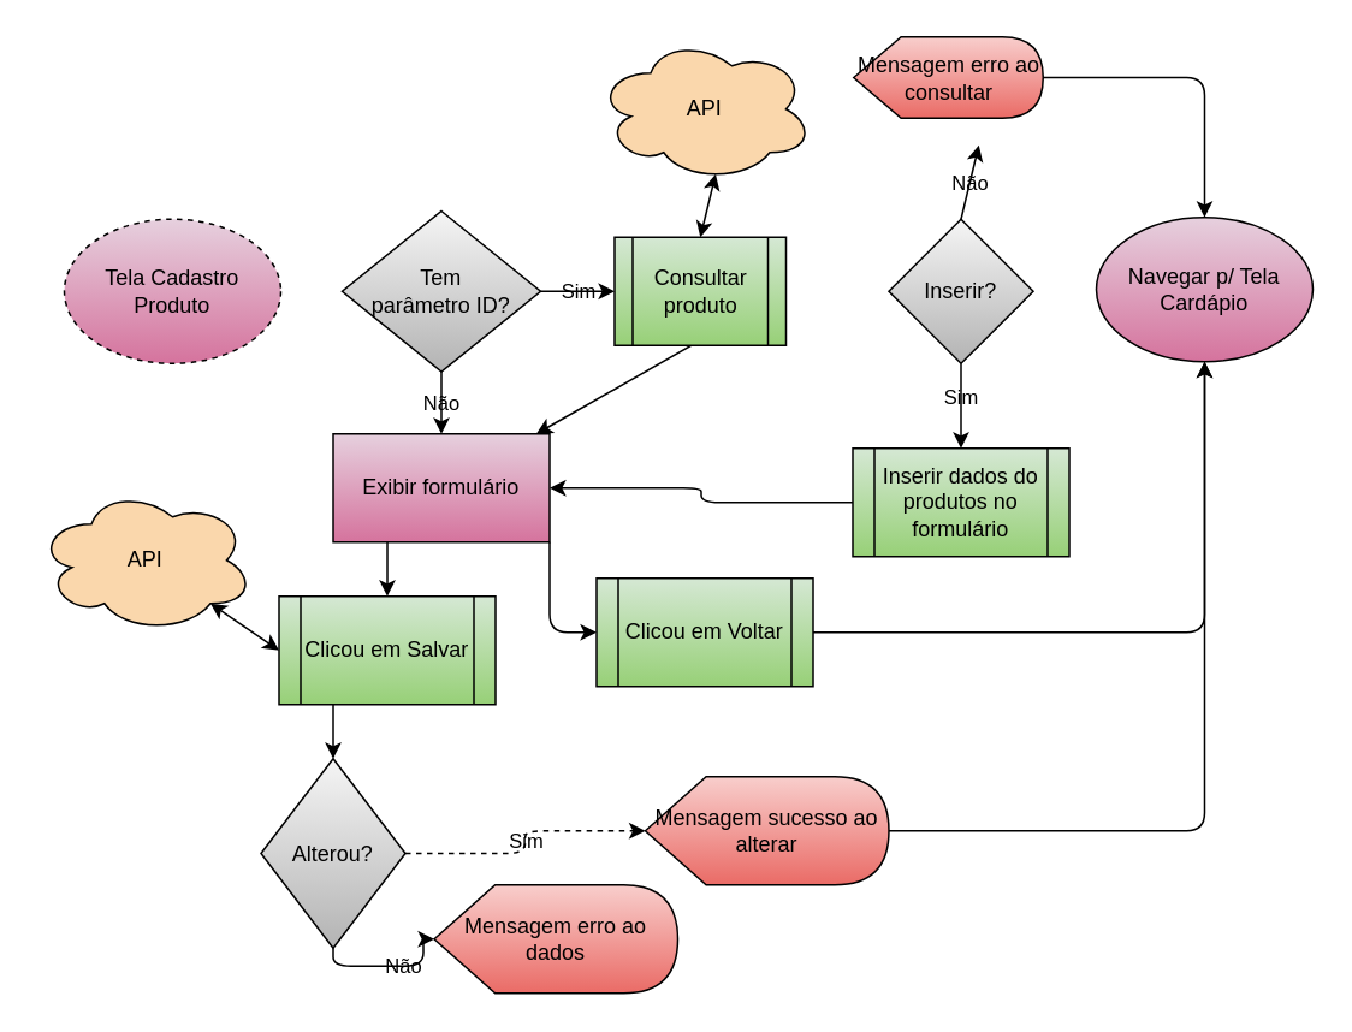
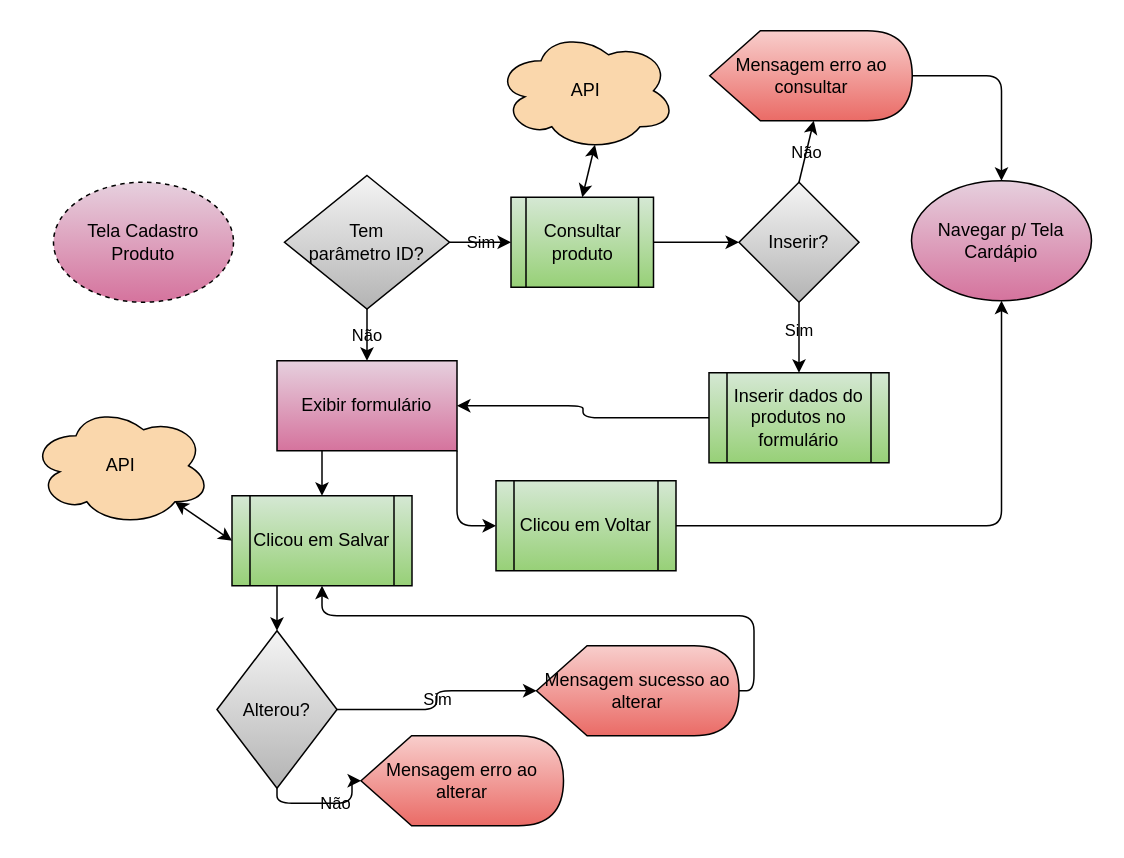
  <mxCell id="0" />
  <mxCell id="1" parent="0" />
  <mxCell id="2" value="Tela Cadastro Produto" style="ellipse;whiteSpace=wrap;html=1;fillColor=#e6d0de;strokeColor=#000000;fontStyle=0;gradientColor=#d5739d;fontColor=#000000;dashed=1;" parent="1" vertex="1"><mxGeometry x="35" y="121" width="120" height="80" as="geometry" /></mxCell>
- <mxCell id="3" style="edgeStyle=none;html=1;exitX=1;exitY=0.5;exitDx=0;exitDy=0;strokeColor=#000000;" parent="1" source="4" target="12" edge="1"><mxGeometry relative="1" as="geometry" /></mxCell>
+ <mxCell id="3" style="edgeStyle=none;html=1;exitX=1;exitY=0.5;exitDx=0;exitDy=0;entryX=0;entryY=0.5;entryDx=0;entryDy=0;strokeColor=#000000;" parent="1" source="4" target="13" edge="1"><mxGeometry relative="1" as="geometry" /></mxCell>
  <mxCell id="4" value="Consultar produto" style="shape=process;whiteSpace=wrap;html=1;backgroundOutline=1;fillColor=#d5e8d4;gradientColor=#97d077;strokeColor=#000000;fontColor=#000000;" parent="1" vertex="1"><mxGeometry x="340" y="131" width="95" height="60" as="geometry" /></mxCell>
  <mxCell id="5" style="edgeStyle=none;html=1;exitX=0.55;exitY=0.95;exitDx=0;exitDy=0;exitPerimeter=0;entryX=0.5;entryY=0;entryDx=0;entryDy=0;startArrow=classic;startFill=1;strokeColor=#000000;" parent="1" source="6" target="4" edge="1"><mxGeometry relative="1" as="geometry" /></mxCell>
  <mxCell id="6" value="API" style="ellipse;shape=cloud;whiteSpace=wrap;html=1;fillColor=#fad7ac;strokeColor=#000000;fontColor=#000000;" parent="1" vertex="1"><mxGeometry x="330" y="20" width="120" height="80" as="geometry" /></mxCell>
  <mxCell id="7" value="Sim" style="edgeStyle=none;html=1;exitX=1;exitY=0.5;exitDx=0;exitDy=0;entryX=0;entryY=0.5;entryDx=0;entryDy=0;strokeColor=#000000;labelBackgroundColor=none;fontColor=#000000;" parent="1" source="9" target="4" edge="1"><mxGeometry relative="1" as="geometry" /></mxCell>
  <mxCell id="8" value="Não" style="edgeStyle=none;html=1;exitX=0.5;exitY=1;exitDx=0;exitDy=0;entryX=0.5;entryY=0;entryDx=0;entryDy=0;strokeColor=#000000;labelBackgroundColor=none;fontColor=#000000;" parent="1" source="9" target="12" edge="1"><mxGeometry relative="1" as="geometry"><mxPoint x="244" y="240" as="targetPoint" /></mxGeometry></mxCell>
  <mxCell id="9" value="Tem&lt;br&gt;parâmetro ID?" style="rhombus;whiteSpace=wrap;html=1;fillColor=#f5f5f5;gradientColor=#b3b3b3;strokeColor=#000000;fontColor=#000000;" parent="1" vertex="1"><mxGeometry x="189" y="116.5" width="110" height="89" as="geometry" /></mxCell>
  <mxCell id="10" style="edgeStyle=orthogonalEdgeStyle;html=1;exitX=1;exitY=1;exitDx=0;exitDy=0;entryX=0;entryY=0.5;entryDx=0;entryDy=0;strokeColor=#000000;" parent="1" source="12" target="22" edge="1"><mxGeometry relative="1" as="geometry" /></mxCell>
  <mxCell id="11" style="edgeStyle=orthogonalEdgeStyle;html=1;exitX=0.25;exitY=1;exitDx=0;exitDy=0;strokeColor=#000000;" parent="1" source="12" target="25" edge="1"><mxGeometry relative="1" as="geometry" /></mxCell>
  <mxCell id="12" value="Exibir formulário" style="whiteSpace=wrap;html=1;fillColor=#e6d0de;strokeColor=#000000;fontColor=#000000;fontStyle=0;gradientColor=#d5739d;" parent="1" vertex="1"><mxGeometry x="184" y="240" width="120" height="60" as="geometry" /></mxCell>
  <mxCell id="13" value="Inserir?" style="rhombus;whiteSpace=wrap;html=1;fillColor=#f5f5f5;gradientColor=#b3b3b3;strokeColor=#000000;fontColor=#000000;" parent="1" vertex="1"><mxGeometry x="492" y="121" width="80" height="80" as="geometry" /></mxCell>
  <mxCell id="14" style="edgeStyle=orthogonalEdgeStyle;html=1;exitX=1;exitY=0.5;exitDx=0;exitDy=0;exitPerimeter=0;entryX=0.5;entryY=0;entryDx=0;entryDy=0;strokeColor=#000000;" parent="1" source="15" target="18" edge="1"><mxGeometry relative="1" as="geometry"><mxPoint x="640" y="50" as="targetPoint" /></mxGeometry></mxCell>
- <mxCell id="15" value="Mensagem erro ao consultar" style="shape=display;whiteSpace=wrap;html=1;fillColor=#f8cecc;gradientColor=#ea6b66;strokeColor=#000000;fontColor=#000000;" parent="1" vertex="1"><mxGeometry x="472.5" y="20" width="105" height="45" as="geometry" /></mxCell>
+ <mxCell id="15" value="Mensagem erro ao consultar" style="shape=display;whiteSpace=wrap;html=1;fillColor=#f8cecc;gradientColor=#ea6b66;strokeColor=#000000;fontColor=#000000;" parent="1" vertex="1"><mxGeometry x="472.5" y="20" width="135" height="60" as="geometry" /></mxCell>
  <mxCell id="16" value="Não" style="edgeStyle=none;html=1;fontColor=#000000;entryX=0;entryY=0;entryDx=69.375;entryDy=60;entryPerimeter=0;exitX=0.5;exitY=0;exitDx=0;exitDy=0;strokeColor=#000000;labelBackgroundColor=none;" parent="1" source="13" target="15" edge="1"><mxGeometry relative="1" as="geometry"><mxPoint x="380.875" y="70" as="targetPoint" /><mxPoint x="379" y="121" as="sourcePoint" /><mxPoint as="offset" /></mxGeometry></mxCell>
  <mxCell id="17" value="Sim" style="edgeStyle=orthogonalEdgeStyle;html=1;exitX=0.5;exitY=1;exitDx=0;exitDy=0;fontColor=#000000;entryX=0.5;entryY=0;entryDx=0;entryDy=0;strokeColor=#000000;labelBackgroundColor=none;" parent="1" source="13" target="20" edge="1"><mxGeometry x="-0.2" relative="1" as="geometry"><mxPoint x="540" y="270" as="targetPoint" /><mxPoint as="offset" /><mxPoint x="419" y="161" as="sourcePoint" /></mxGeometry></mxCell>
  <mxCell id="18" value="Navegar p/ Tela&lt;br&gt;Cardápio" style="ellipse;whiteSpace=wrap;html=1;fillColor=#e6d0de;strokeColor=#000000;fontStyle=0;gradientColor=#d5739d;fontColor=#000000;" parent="1" vertex="1"><mxGeometry x="607" y="120" width="120" height="80" as="geometry" /></mxCell>
  <mxCell id="19" style="edgeStyle=orthogonalEdgeStyle;html=1;entryX=1;entryY=0.5;entryDx=0;entryDy=0;strokeColor=#000000;" parent="1" source="20" target="12" edge="1"><mxGeometry relative="1" as="geometry" /></mxCell>
  <mxCell id="20" value="Inserir dados do produtos no formulário" style="shape=process;whiteSpace=wrap;html=1;backgroundOutline=1;fillColor=#d5e8d4;gradientColor=#97d077;strokeColor=#000000;fontColor=#000000;" parent="1" vertex="1"><mxGeometry x="472" y="248" width="120" height="60" as="geometry" /></mxCell>
  <mxCell id="21" style="edgeStyle=orthogonalEdgeStyle;html=1;exitX=1;exitY=0.5;exitDx=0;exitDy=0;entryX=0.5;entryY=1;entryDx=0;entryDy=0;strokeColor=#000000;" parent="1" source="22" target="18" edge="1"><mxGeometry relative="1" as="geometry" /></mxCell>
  <mxCell id="22" value="Clicou em Voltar" style="shape=process;whiteSpace=wrap;html=1;backgroundOutline=1;fillColor=#d5e8d4;gradientColor=#97d077;strokeColor=#000000;fontColor=#000000;" parent="1" vertex="1"><mxGeometry x="330" y="320" width="120" height="60" as="geometry" /></mxCell>
  <mxCell id="23" style="html=1;exitX=0;exitY=0.5;exitDx=0;exitDy=0;entryX=0.8;entryY=0.8;entryDx=0;entryDy=0;entryPerimeter=0;startArrow=classic;startFill=1;strokeColor=#000000;" parent="1" source="25" target="30" edge="1"><mxGeometry relative="1" as="geometry"><mxPoint x="100" y="360" as="targetPoint" /></mxGeometry></mxCell>
  <mxCell id="24" style="edgeStyle=none;html=1;exitX=0.25;exitY=1;exitDx=0;exitDy=0;entryX=0.5;entryY=0;entryDx=0;entryDy=0;startArrow=none;startFill=0;strokeColor=#000000;" parent="1" source="25" target="29" edge="1"><mxGeometry relative="1" as="geometry" /></mxCell>
  <mxCell id="25" value="Clicou em Salvar" style="shape=process;whiteSpace=wrap;html=1;backgroundOutline=1;fillColor=#d5e8d4;gradientColor=#97d077;strokeColor=#000000;fontColor=#000000;" parent="1" vertex="1"><mxGeometry x="154" y="330" width="120" height="60" as="geometry" /></mxCell>
- <mxCell id="26" value="" style="edgeStyle=orthogonalEdgeStyle;html=1;entryX=0.5;entryY=1;entryDx=0;entryDy=0;startArrow=none;startFill=0;exitX=1;exitY=0.5;exitDx=0;exitDy=0;exitPerimeter=0;strokeColor=#000000;" parent="1" source="31" target="18" edge="1"><mxGeometry x="-0.902" relative="1" as="geometry"><mxPoint x="550" y="480" as="sourcePoint" /><mxPoint as="offset" /></mxGeometry></mxCell>
- <mxCell id="27" value="Sim" style="edgeStyle=orthogonalEdgeStyle;html=1;exitX=1;exitY=0.5;exitDx=0;exitDy=0;entryX=0;entryY=0.5;entryDx=0;entryDy=0;entryPerimeter=0;startArrow=none;startFill=0;strokeColor=#000000;labelBackgroundColor=none;fontColor=#000000;dashed=1;" parent="1" source="29" target="31" edge="1"><mxGeometry relative="1" as="geometry" /></mxCell>
+ <mxCell id="26" value="" style="edgeStyle=orthogonalEdgeStyle;html=1;startArrow=none;startFill=0;exitX=1;exitY=0.5;exitDx=0;exitDy=0;exitPerimeter=0;strokeColor=#000000;" parent="1" source="31" target="25" edge="1"><mxGeometry x="-0.902" relative="1" as="geometry"><mxPoint x="550" y="480" as="sourcePoint" /><mxPoint as="offset" /></mxGeometry></mxCell>
+ <mxCell id="27" value="Sim" style="edgeStyle=orthogonalEdgeStyle;html=1;exitX=1;exitY=0.5;exitDx=0;exitDy=0;entryX=0;entryY=0.5;entryDx=0;entryDy=0;entryPerimeter=0;startArrow=none;startFill=0;strokeColor=#000000;labelBackgroundColor=none;fontColor=#000000;" parent="1" source="29" target="31" edge="1"><mxGeometry relative="1" as="geometry" /></mxCell>
  <mxCell id="28" value="Não" style="edgeStyle=orthogonalEdgeStyle;html=1;exitX=0.5;exitY=1;exitDx=0;exitDy=0;entryX=0;entryY=0.5;entryDx=0;entryDy=0;entryPerimeter=0;startArrow=none;startFill=0;strokeColor=#000000;labelBackgroundColor=none;fontColor=#000000;" parent="1" source="29" target="32" edge="1"><mxGeometry x="0.21" relative="1" as="geometry"><mxPoint as="offset" /></mxGeometry></mxCell>
  <mxCell id="29" value="Alterou?" style="rhombus;whiteSpace=wrap;html=1;fillColor=#f5f5f5;gradientColor=#b3b3b3;strokeColor=#000000;fontColor=#000000;" parent="1" vertex="1"><mxGeometry x="144" y="420" width="80" height="105" as="geometry" /></mxCell>
  <mxCell id="30" value="API" style="ellipse;shape=cloud;whiteSpace=wrap;html=1;fillColor=#fad7ac;strokeColor=#000000;fontColor=#000000;" parent="1" vertex="1"><mxGeometry y="270" width="120" height="80" as="geometry" x="20" /></mxCell>
  <mxCell id="31" value="Mensagem sucesso ao alterar" style="shape=display;whiteSpace=wrap;html=1;fillColor=#f8cecc;gradientColor=#ea6b66;strokeColor=#000000;fontColor=#000000;" parent="1" vertex="1"><mxGeometry x="357" y="430" width="135" height="60" as="geometry" /></mxCell>
- <mxCell id="32" value="Mensagem erro ao dados" style="shape=display;whiteSpace=wrap;html=1;fillColor=#f8cecc;gradientColor=#ea6b66;strokeColor=#000000;fontColor=#000000;" parent="1" vertex="1"><mxGeometry x="240" y="490" width="135" height="60" as="geometry" /></mxCell>
+ <mxCell id="32" value="Mensagem erro ao alterar" style="shape=display;whiteSpace=wrap;html=1;fillColor=#f8cecc;gradientColor=#ea6b66;strokeColor=#000000;fontColor=#000000;" parent="1" vertex="1"><mxGeometry x="240" y="490" width="135" height="60" as="geometry" /></mxCell>
